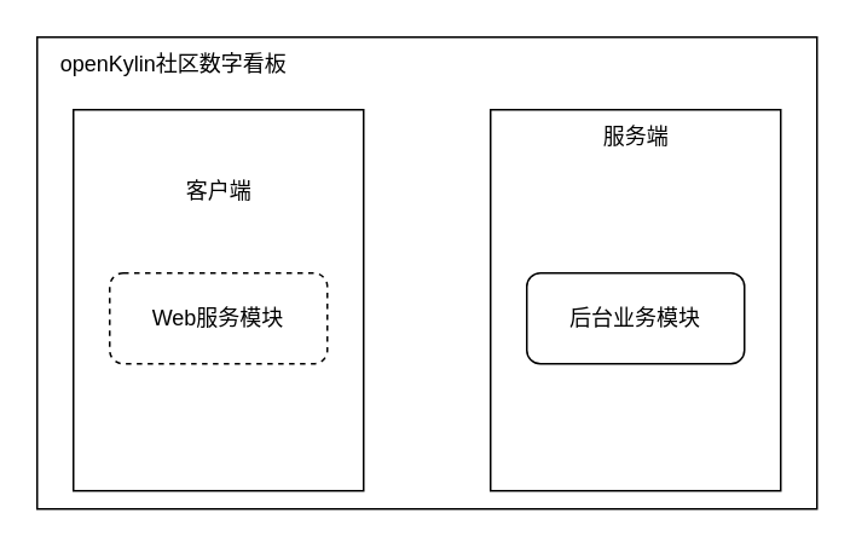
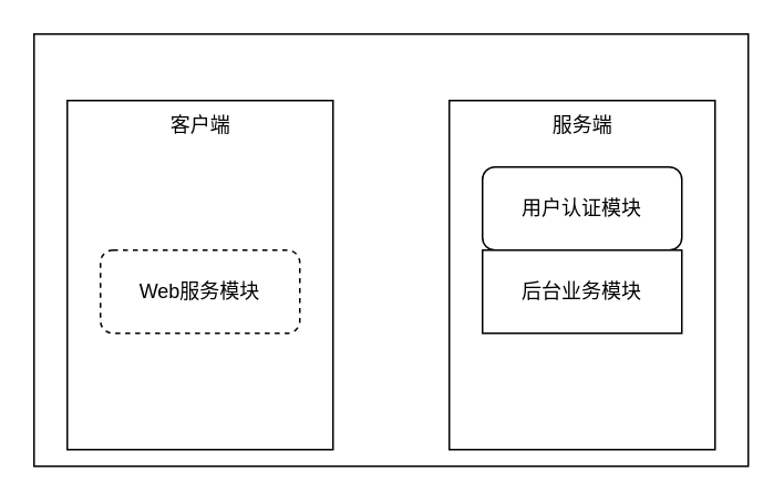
  <mxCell id="0" />
  <mxCell id="1" parent="0" />
  <mxCell id="2" value="" style="rounded=0;whiteSpace=wrap;html=1;" vertex="1" parent="1"><mxGeometry x="20" y="20" width="430" height="260" as="geometry" /></mxCell>
  <mxCell id="3" value="" style="rounded=0;whiteSpace=wrap;html=1;" vertex="1" parent="1"><mxGeometry x="270" y="60" width="160" height="210" as="geometry" /></mxCell>
  <mxCell id="4" value="" style="rounded=0;whiteSpace=wrap;html=1;" vertex="1" parent="1"><mxGeometry x="40" y="60" width="160" height="210" as="geometry" /></mxCell>
  <mxCell id="5" value="Web服务模块" style="rounded=1;whiteSpace=wrap;html=1;dashed=1;" vertex="1" parent="1"><mxGeometry x="60" y="150" width="120" height="50" as="geometry" /></mxCell>
- <mxCell id="7" value="后台业务模块" style="rounded=1;whiteSpace=wrap;html=1;" vertex="1" parent="1"><mxGeometry x="290" y="150" width="120" height="50" as="geometry" /></mxCell>
- <mxCell id="8" value="客户端" style="text;html=1;align=center;verticalAlign=middle;resizable=0;points=[];autosize=1;strokeColor=none;fillColor=none;" vertex="1" parent="1"><mxGeometry x="90" y="90" width="60" height="30" as="geometry" /></mxCell>
+ <mxCell id="6" value="用户认证模块" style="rounded=1;whiteSpace=wrap;html=1;" vertex="1" parent="1"><mxGeometry x="290" y="100" width="120" height="50" as="geometry" /></mxCell>
+ <mxCell id="7" value="后台业务模块" style="whiteSpace=wrap;html=1;rounded=0;" vertex="1" parent="1"><mxGeometry x="290" y="150" width="120" height="50" as="geometry" /></mxCell>
+ <mxCell id="8" value="客户端" style="text;html=1;align=center;verticalAlign=middle;resizable=0;points=[];autosize=1;strokeColor=none;fillColor=none;" vertex="1" parent="1"><mxGeometry x="90" y="60" width="60" height="30" as="geometry" /></mxCell>
  <mxCell id="9" value="服务端" style="text;html=1;align=center;verticalAlign=middle;resizable=0;points=[];autosize=1;strokeColor=none;fillColor=none;" vertex="1" parent="1"><mxGeometry x="320" y="60" width="60" height="30" as="geometry" /></mxCell>
- <mxCell id="10" value="openKylin社区数字看板" style="text;html=1;align=center;verticalAlign=middle;resizable=0;points=[];autosize=1;strokeColor=none;fillColor=none;" vertex="1" parent="1"><mxGeometry x="20" y="20" width="150" height="30" as="geometry" /></mxCell>
